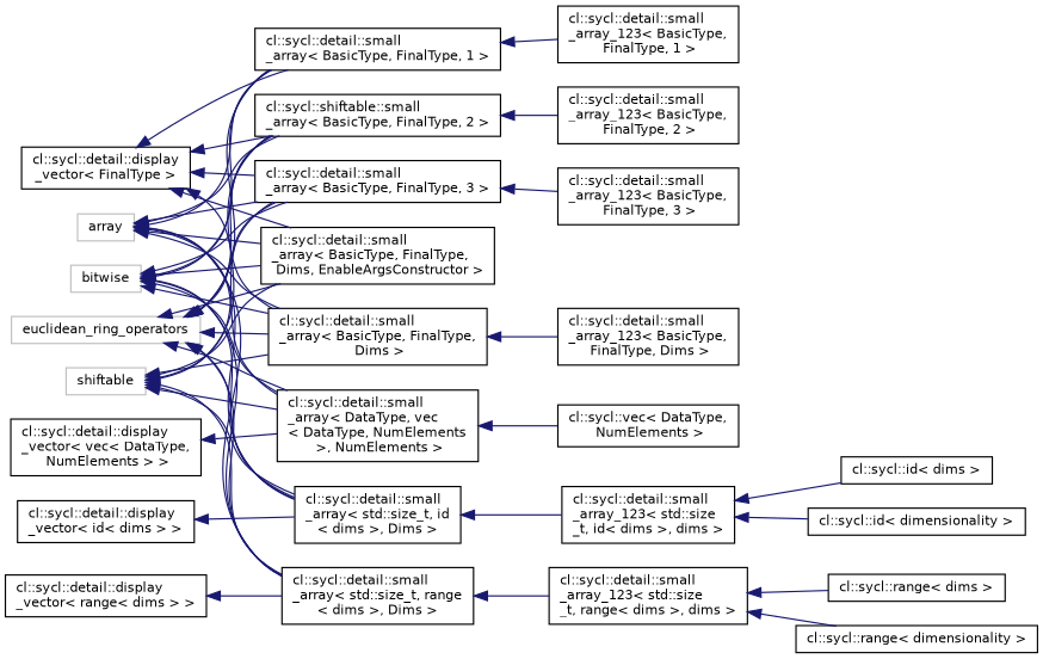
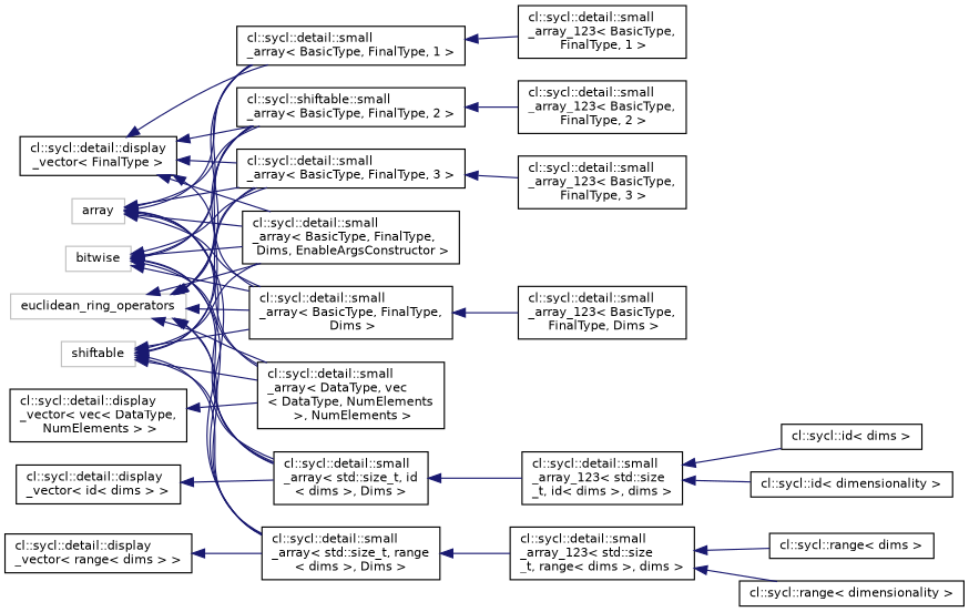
  digraph {
    rankdir=LR
    node [color=black fontname=Helvetica fontsize=10 shape=record]
    edge [color=midnightblue dir=back fontname=Helvetica fontsize=10 labelfontname=Helvetica labelfontsize=10 style=solid]
    n1 [color=grey75 height=0.2 label=array width=0.4]
    n2 [height=0.2 label="cl::sycl::detail::small\l_array\< BasicType, FinalType,\l Dims, EnableArgsConstructor \>" width=0.4]
    n3 [height=0.2 label="cl::sycl::detail::small\l_array\< BasicType, FinalType, 1 \>" width=0.4]
    n4 [height=0.2 label="cl::sycl::shiftable::small\l_array\< BasicType, FinalType, 2 \>" width=0.4]
    n5 [height=0.2 label="cl::sycl::detail::small\l_array\< BasicType, FinalType, 3 \>" width=0.4]
    n6 [height=0.2 label="cl::sycl::detail::small\l_array\< BasicType, FinalType,\l Dims \>" width=0.4]
    n7 [height=0.2 label="cl::sycl::detail::small\l_array\< DataType, vec\l\< DataType, NumElements\l \>, NumElements \>" width=0.4]
    n8 [height=0.2 label="cl::sycl::detail::small\l_array\< std::size_t, id\l\< dims \>, Dims \>" width=0.4]
    n9 [height=0.2 label="cl::sycl::detail::small\l_array\< std::size_t, range\l\< dims \>, Dims \>" width=0.4]
    n10 [height=0.2 label="cl::sycl::detail::small\l_array_123\< BasicType,\l FinalType, 1 \>" width=0.4]
    n11 [height=0.2 label="cl::sycl::detail::small\l_array_123\< BasicType,\l FinalType, 2 \>" width=0.4]
    n12 [height=0.2 label="cl::sycl::detail::small\l_array_123\< BasicType,\l FinalType, 3 \>" width=0.4]
    n13 [height=0.2 label="cl::sycl::detail::small\l_array_123\< BasicType,\l FinalType, Dims \>" width=0.4]
-   n14 [height=0.2 label="cl::sycl::vec\< DataType,\l NumElements \>" width=0.4]
    n15 [height=0.2 label="cl::sycl::detail::small\l_array_123\< std::size\l_t, id\< dims \>, dims \>" width=0.4]
    n16 [height=0.2 label="cl::sycl::detail::small\l_array_123\< std::size\l_t, range\< dims \>, dims \>" width=0.4]
    n17 [height=0.2 label="cl::sycl::id\< dims \>" width=0.4]
    n18 [height=0.2 label="cl::sycl::id\< dimensionality \>" width=0.4]
    n19 [height=0.2 label="cl::sycl::range\< dims \>" width=0.4]
    n20 [height=0.2 label="cl::sycl::range\< dimensionality \>" width=0.4]
    n21 [color=grey75 height=0.2 label=bitwise width=0.4]
    n22 [height=0.2 label="cl::sycl::detail::display\l_vector\< FinalType \>" width=0.4]
    n23 [height=0.2 label="cl::sycl::detail::display\l_vector\< id\< dims \> \>" width=0.4]
    n24 [height=0.2 label="cl::sycl::detail::display\l_vector\< range\< dims \> \>" width=0.4]
    n25 [height=0.2 label="cl::sycl::detail::display\l_vector\< vec\< DataType,\l NumElements \> \>" width=0.4]
    n26 [color=grey75 height=0.2 label=euclidean_ring_operators width=0.4]
    n27 [color=grey75 height=0.2 label=shiftable width=0.4]
    n1 -> n2
    n1 -> n3
    n1 -> n4
    n1 -> n5
    n1 -> n6
    n1 -> n7
    n1 -> n8
    n1 -> n9
    n3 -> n10
    n4 -> n11
    n5 -> n12
    n6 -> n13
-   n7 -> n14
    n8 -> n15
    n9 -> n16
    n15 -> n17
    n15 -> n18
    n16 -> n19
    n16 -> n20
    n21 -> n2
    n21 -> n3
    n21 -> n4
    n21 -> n5
    n21 -> n6
    n21 -> n7
    n21 -> n8
    n21 -> n9
    n22 -> n2
    n22 -> n3
    n22 -> n4
    n22 -> n5
    n22 -> n6
    n23 -> n8
    n24 -> n9
    n25 -> n7
    n26 -> n2
    n26 -> n3
    n26 -> n4
    n26 -> n5
    n26 -> n6
    n26 -> n7
    n26 -> n8
    n26 -> n9
    n27 -> n2
    n27 -> n4
    n27 -> n5
    n27 -> n6
    n27 -> n7
    n27 -> n8
    n27 -> n9
  }
